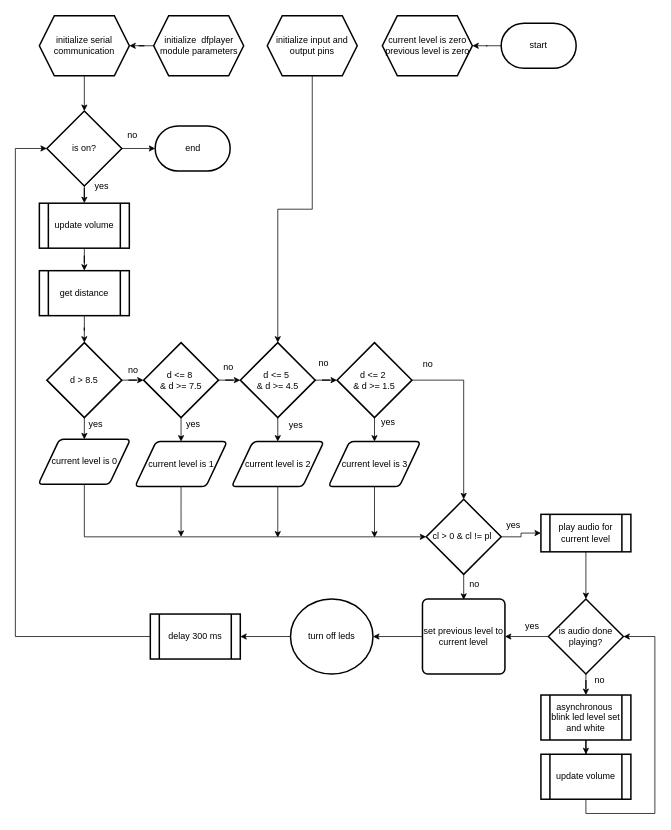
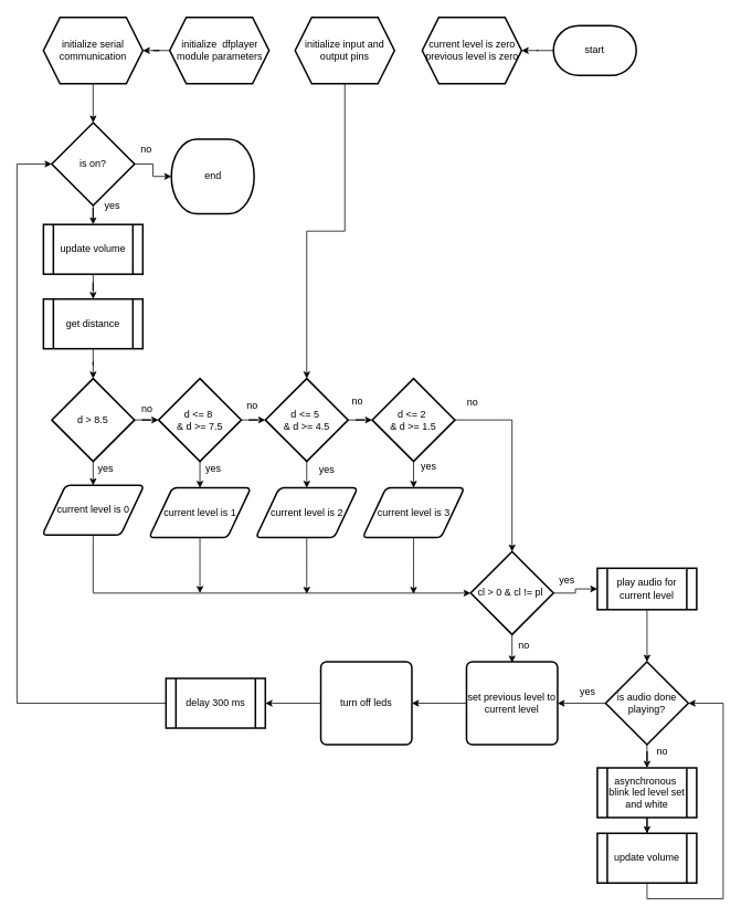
  <mxCell id="0" />
  <mxCell id="1" parent="0" />
  <mxCell id="2" value="" style="edgeStyle=orthogonalEdgeStyle;rounded=0;orthogonalLoop=1;jettySize=auto;html=1;entryX=1;entryY=0.5;entryDx=0;entryDy=0;" edge="1" parent="1" source="3" target="23"><mxGeometry relative="1" as="geometry" /></mxCell>
  <mxCell id="3" value="start" style="strokeWidth=2;html=1;shape=mxgraph.flowchart.terminator;whiteSpace=wrap;" vertex="1" parent="1"><mxGeometry x="668" y="30" width="100" height="60" as="geometry" /></mxCell>
  <mxCell id="4" style="edgeStyle=orthogonalEdgeStyle;rounded=0;orthogonalLoop=1;jettySize=auto;html=1;" edge="1" parent="1" source="5" target="19"><mxGeometry relative="1" as="geometry" /></mxCell>
  <mxCell id="5" value="initialize input and output pins" style="shape=hexagon;perimeter=hexagonPerimeter2;whiteSpace=wrap;html=1;fixedSize=1;strokeWidth=2;" vertex="1" parent="1"><mxGeometry x="356" y="20" width="120" height="80" as="geometry" /></mxCell>
  <mxCell id="6" value="" style="edgeStyle=orthogonalEdgeStyle;rounded=0;orthogonalLoop=1;jettySize=auto;html=1;" edge="1" parent="1" source="7" target="67"><mxGeometry relative="1" as="geometry" /></mxCell>
  <mxCell id="7" value="initialize&amp;nbsp; dfplayer module parameters" style="shape=hexagon;perimeter=hexagonPerimeter2;whiteSpace=wrap;html=1;fixedSize=1;strokeWidth=2;" vertex="1" parent="1"><mxGeometry x="204.5" y="20" width="120" height="80" as="geometry" /></mxCell>
  <mxCell id="8" value="" style="edgeStyle=orthogonalEdgeStyle;rounded=0;orthogonalLoop=1;jettySize=auto;html=1;" edge="1" parent="1" source="9" target="11"><mxGeometry relative="1" as="geometry" /></mxCell>
  <mxCell id="9" value="is on?" style="strokeWidth=2;html=1;shape=mxgraph.flowchart.decision;whiteSpace=wrap;" vertex="1" parent="1"><mxGeometry x="62" y="147" width="100" height="100" as="geometry" /></mxCell>
  <mxCell id="10" value="" style="edgeStyle=orthogonalEdgeStyle;rounded=0;orthogonalLoop=1;jettySize=auto;html=1;" edge="1" parent="1" source="11" target="13"><mxGeometry relative="1" as="geometry" /></mxCell>
  <mxCell id="11" value="update volume" style="shape=process;whiteSpace=wrap;html=1;backgroundOutline=1;strokeWidth=2;" vertex="1" parent="1"><mxGeometry x="52" y="270" width="120" height="60" as="geometry" /></mxCell>
  <mxCell id="12" style="edgeStyle=orthogonalEdgeStyle;rounded=0;orthogonalLoop=1;jettySize=auto;html=1;" edge="1" parent="1" source="13" target="15"><mxGeometry relative="1" as="geometry" /></mxCell>
  <mxCell id="13" value="get distance" style="shape=process;whiteSpace=wrap;html=1;backgroundOutline=1;strokeWidth=2;" vertex="1" parent="1"><mxGeometry x="52" y="360" width="120" height="60" as="geometry" /></mxCell>
  <mxCell id="14" style="edgeStyle=orthogonalEdgeStyle;rounded=0;orthogonalLoop=1;jettySize=auto;html=1;exitX=0.5;exitY=1;exitDx=0;exitDy=0;exitPerimeter=0;" edge="1" parent="1" source="15"><mxGeometry relative="1" as="geometry"><mxPoint x="112" y="585" as="targetPoint" /></mxGeometry></mxCell>
  <mxCell id="15" value="d &amp;gt; 8.5" style="strokeWidth=2;html=1;shape=mxgraph.flowchart.decision;whiteSpace=wrap;" vertex="1" parent="1"><mxGeometry x="62" y="456" width="100" height="100" as="geometry" /></mxCell>
  <mxCell id="16" style="edgeStyle=orthogonalEdgeStyle;rounded=0;orthogonalLoop=1;jettySize=auto;html=1;exitX=0.5;exitY=1;exitDx=0;exitDy=0;exitPerimeter=0;" edge="1" parent="1" source="17"><mxGeometry relative="1" as="geometry"><mxPoint x="241" y="588" as="targetPoint" /></mxGeometry></mxCell>
  <mxCell id="17" value="d &amp;lt;= 8&amp;nbsp;&lt;div&gt;&amp;amp; d &amp;gt;= 7.5&lt;/div&gt;" style="strokeWidth=2;html=1;shape=mxgraph.flowchart.decision;whiteSpace=wrap;" vertex="1" parent="1"><mxGeometry x="191" y="456" width="100" height="100" as="geometry" /></mxCell>
  <mxCell id="18" style="edgeStyle=orthogonalEdgeStyle;rounded=0;orthogonalLoop=1;jettySize=auto;html=1;entryX=0.5;entryY=0;entryDx=0;entryDy=0;" edge="1" parent="1" source="19"><mxGeometry relative="1" as="geometry"><mxPoint x="370" y="588" as="targetPoint" /></mxGeometry></mxCell>
  <mxCell id="19" value="d &amp;lt;= 5&amp;nbsp;&lt;div&gt;&amp;amp; d &amp;gt;= 4.5&lt;/div&gt;" style="strokeWidth=2;html=1;shape=mxgraph.flowchart.decision;whiteSpace=wrap;" vertex="1" parent="1"><mxGeometry x="320" y="456" width="100" height="100" as="geometry" /></mxCell>
  <mxCell id="20" style="edgeStyle=orthogonalEdgeStyle;rounded=0;orthogonalLoop=1;jettySize=auto;html=1;exitX=0.5;exitY=1;exitDx=0;exitDy=0;exitPerimeter=0;entryX=0.5;entryY=0;entryDx=0;entryDy=0;" edge="1" parent="1" source="22"><mxGeometry relative="1" as="geometry"><mxPoint x="499" y="588" as="targetPoint" /></mxGeometry></mxCell>
  <mxCell id="21" style="edgeStyle=orthogonalEdgeStyle;rounded=0;orthogonalLoop=1;jettySize=auto;html=1;entryX=0.5;entryY=0;entryDx=0;entryDy=0;entryPerimeter=0;" edge="1" parent="1" source="22" target="36"><mxGeometry relative="1" as="geometry"><mxPoint x="585" y="711" as="targetPoint" /></mxGeometry></mxCell>
  <mxCell id="22" value="d &amp;lt;= 2&amp;nbsp;&lt;div&gt;&amp;amp; d &amp;gt;= 1.5&lt;/div&gt;" style="strokeWidth=2;html=1;shape=mxgraph.flowchart.decision;whiteSpace=wrap;" vertex="1" parent="1"><mxGeometry x="449" y="456" width="100" height="100" as="geometry" /></mxCell>
  <mxCell id="23" value="current level is zero&lt;div&gt;previous level is zero&lt;/div&gt;" style="shape=hexagon;perimeter=hexagonPerimeter2;whiteSpace=wrap;html=1;fixedSize=1;strokeWidth=2;" vertex="1" parent="1"><mxGeometry x="509.5" y="20" width="120" height="80" as="geometry" /></mxCell>
  <mxCell id="24" style="edgeStyle=orthogonalEdgeStyle;rounded=0;orthogonalLoop=1;jettySize=auto;html=1;entryX=0;entryY=0.5;entryDx=0;entryDy=0;entryPerimeter=0;" edge="1" parent="1" source="15" target="17"><mxGeometry relative="1" as="geometry" /></mxCell>
  <mxCell id="25" style="edgeStyle=orthogonalEdgeStyle;rounded=0;orthogonalLoop=1;jettySize=auto;html=1;entryX=0;entryY=0.5;entryDx=0;entryDy=0;entryPerimeter=0;" edge="1" parent="1" source="17" target="19"><mxGeometry relative="1" as="geometry" /></mxCell>
  <mxCell id="26" style="edgeStyle=orthogonalEdgeStyle;rounded=0;orthogonalLoop=1;jettySize=auto;html=1;entryX=0;entryY=0.5;entryDx=0;entryDy=0;entryPerimeter=0;" edge="1" parent="1" source="19" target="22"><mxGeometry relative="1" as="geometry" /></mxCell>
  <mxCell id="27" style="edgeStyle=orthogonalEdgeStyle;rounded=0;orthogonalLoop=1;jettySize=auto;html=1;" edge="1" parent="1" source="56"><mxGeometry relative="1" as="geometry"><mxPoint x="241" y="715" as="targetPoint" /><mxPoint x="241" y="688" as="sourcePoint" /></mxGeometry></mxCell>
  <mxCell id="28" style="edgeStyle=orthogonalEdgeStyle;rounded=0;orthogonalLoop=1;jettySize=auto;html=1;exitX=0.5;exitY=1;exitDx=0;exitDy=0;" edge="1" parent="1" source="57"><mxGeometry relative="1" as="geometry"><mxPoint x="370" y="716" as="targetPoint" /><mxPoint x="370" y="688" as="sourcePoint" /></mxGeometry></mxCell>
  <mxCell id="29" style="edgeStyle=orthogonalEdgeStyle;rounded=0;orthogonalLoop=1;jettySize=auto;html=1;exitX=0.5;exitY=1;exitDx=0;exitDy=0;" edge="1" parent="1" source="58"><mxGeometry relative="1" as="geometry"><mxPoint x="499" y="716" as="targetPoint" /><mxPoint x="499" y="688" as="sourcePoint" /></mxGeometry></mxCell>
  <mxCell id="30" value="no" style="text;html=1;align=center;verticalAlign=middle;resizable=0;points=[];autosize=1;strokeColor=none;fillColor=none;" vertex="1" parent="1"><mxGeometry x="161.5" y="480" width="30" height="26" as="geometry" /></mxCell>
  <mxCell id="31" value="no" style="text;html=1;align=center;verticalAlign=middle;resizable=0;points=[];autosize=1;strokeColor=none;fillColor=none;" vertex="1" parent="1"><mxGeometry x="288.5" y="476" width="30" height="26" as="geometry" /></mxCell>
  <mxCell id="32" value="no" style="text;html=1;align=center;verticalAlign=middle;resizable=0;points=[];autosize=1;strokeColor=none;fillColor=none;" vertex="1" parent="1"><mxGeometry x="415.5" y="470" width="30" height="26" as="geometry" /></mxCell>
  <mxCell id="33" value="yes" style="text;html=1;align=center;verticalAlign=middle;resizable=0;points=[];autosize=1;strokeColor=none;fillColor=none;" vertex="1" parent="1"><mxGeometry x="500" y="550" width="34" height="26" as="geometry" /></mxCell>
  <mxCell id="34" style="edgeStyle=orthogonalEdgeStyle;rounded=0;orthogonalLoop=1;jettySize=auto;html=1;" edge="1" parent="1" source="36" target="42"><mxGeometry relative="1" as="geometry" /></mxCell>
  <mxCell id="35" style="edgeStyle=orthogonalEdgeStyle;rounded=0;orthogonalLoop=1;jettySize=auto;html=1;" edge="1" parent="1" source="36"><mxGeometry relative="1" as="geometry"><mxPoint x="618" y="799" as="targetPoint" /></mxGeometry></mxCell>
  <mxCell id="36" value="cl &amp;gt; 0 &amp;amp; cl != pl&amp;nbsp;" style="strokeWidth=2;html=1;shape=mxgraph.flowchart.decision;whiteSpace=wrap;" vertex="1" parent="1"><mxGeometry x="568" y="665" width="100" height="100" as="geometry" /></mxCell>
  <mxCell id="37" value="no" style="text;html=1;align=center;verticalAlign=middle;resizable=0;points=[];autosize=1;strokeColor=none;fillColor=none;" vertex="1" parent="1"><mxGeometry x="554.5" y="472" width="30" height="26" as="geometry" /></mxCell>
  <mxCell id="38" value="yes" style="text;html=1;align=center;verticalAlign=middle;resizable=0;points=[];autosize=1;strokeColor=none;fillColor=none;" vertex="1" parent="1"><mxGeometry x="109.5" y="552" width="34" height="26" as="geometry" /></mxCell>
  <mxCell id="39" value="yes" style="text;html=1;align=center;verticalAlign=middle;resizable=0;points=[];autosize=1;strokeColor=none;fillColor=none;" vertex="1" parent="1"><mxGeometry x="239.5" y="552" width="34" height="26" as="geometry" /></mxCell>
  <mxCell id="40" value="yes" style="text;html=1;align=center;verticalAlign=middle;resizable=0;points=[];autosize=1;strokeColor=none;fillColor=none;" vertex="1" parent="1"><mxGeometry x="376.5" y="553" width="34" height="26" as="geometry" /></mxCell>
  <mxCell id="41" style="edgeStyle=orthogonalEdgeStyle;rounded=0;orthogonalLoop=1;jettySize=auto;html=1;entryX=0;entryY=0.5;entryDx=0;entryDy=0;entryPerimeter=0;exitX=0.5;exitY=1;exitDx=0;exitDy=0;" edge="1" parent="1" source="55" target="36"><mxGeometry relative="1" as="geometry"><mxPoint x="112" y="685" as="sourcePoint" /><Array as="points"><mxPoint x="112" y="715" /></Array></mxGeometry></mxCell>
  <mxCell id="42" value="play audio for current level" style="shape=process;whiteSpace=wrap;html=1;backgroundOutline=1;strokeWidth=2;" vertex="1" parent="1"><mxGeometry x="721" y="685" width="120" height="50" as="geometry" /></mxCell>
  <mxCell id="43" style="edgeStyle=orthogonalEdgeStyle;rounded=0;orthogonalLoop=1;jettySize=auto;html=1;exitX=0.5;exitY=1;exitDx=0;exitDy=0;exitPerimeter=0;" edge="1" parent="1" source="45" target="48"><mxGeometry relative="1" as="geometry" /></mxCell>
  <mxCell id="44" style="edgeStyle=orthogonalEdgeStyle;rounded=0;orthogonalLoop=1;jettySize=auto;html=1;entryX=1;entryY=0.5;entryDx=0;entryDy=0;" edge="1" parent="1" source="45" target="54"><mxGeometry relative="1" as="geometry" /></mxCell>
  <mxCell id="45" value="is audio done playing?" style="strokeWidth=2;html=1;shape=mxgraph.flowchart.decision;whiteSpace=wrap;" vertex="1" parent="1"><mxGeometry x="731" y="798" width="100" height="100" as="geometry" /></mxCell>
  <mxCell id="46" style="edgeStyle=orthogonalEdgeStyle;rounded=0;orthogonalLoop=1;jettySize=auto;html=1;entryX=0.5;entryY=0;entryDx=0;entryDy=0;entryPerimeter=0;" edge="1" parent="1" source="42" target="45"><mxGeometry relative="1" as="geometry" /></mxCell>
  <mxCell id="47" style="edgeStyle=orthogonalEdgeStyle;rounded=0;orthogonalLoop=1;jettySize=auto;html=1;" edge="1" parent="1" source="48" target="51"><mxGeometry relative="1" as="geometry" /></mxCell>
  <mxCell id="48" value="asynchronous&amp;nbsp;&lt;div&gt;blink led level set and white&lt;/div&gt;" style="shape=process;whiteSpace=wrap;html=1;backgroundOutline=1;strokeWidth=2;" vertex="1" parent="1"><mxGeometry x="721" y="926" width="120" height="60" as="geometry" /></mxCell>
  <mxCell id="49" style="edgeStyle=orthogonalEdgeStyle;rounded=0;orthogonalLoop=1;jettySize=auto;html=1;entryX=1;entryY=0.5;entryDx=0;entryDy=0;entryPerimeter=0;exitX=0.5;exitY=1;exitDx=0;exitDy=0;" edge="1" parent="1" source="51" target="45"><mxGeometry relative="1" as="geometry"><Array as="points"><mxPoint x="781" y="1084" /><mxPoint x="873" y="1084" /><mxPoint x="873" y="848" /></Array></mxGeometry></mxCell>
  <mxCell id="50" value="no" style="text;html=1;align=center;verticalAlign=middle;resizable=0;points=[];autosize=1;strokeColor=none;fillColor=none;" vertex="1" parent="1"><mxGeometry x="784" y="894" width="30" height="26" as="geometry" /></mxCell>
  <mxCell id="51" value="update volume" style="shape=process;whiteSpace=wrap;html=1;backgroundOutline=1;strokeWidth=2;" vertex="1" parent="1"><mxGeometry x="721" y="1005" width="120" height="60" as="geometry" /></mxCell>
  <mxCell id="52" value="yes" style="text;html=1;align=center;verticalAlign=middle;resizable=0;points=[];autosize=1;strokeColor=none;fillColor=none;" vertex="1" parent="1"><mxGeometry x="666.5" y="687" width="34" height="26" as="geometry" /></mxCell>
  <mxCell id="53" style="edgeStyle=orthogonalEdgeStyle;rounded=0;orthogonalLoop=1;jettySize=auto;html=1;entryX=1;entryY=0.5;entryDx=0;entryDy=0;" edge="1" parent="1" source="54" target="70"><mxGeometry relative="1" as="geometry" /></mxCell>
  <mxCell id="54" value="set previous level to current level" style="rounded=1;whiteSpace=wrap;html=1;absoluteArcSize=1;arcSize=14;strokeWidth=2;" vertex="1" parent="1"><mxGeometry x="563" y="798" width="110" height="100" as="geometry" /></mxCell>
  <mxCell id="55" value="current level is 0" style="shape=parallelogram;html=1;strokeWidth=2;perimeter=parallelogramPerimeter;whiteSpace=wrap;rounded=1;arcSize=12;size=0.23;" vertex="1" parent="1"><mxGeometry x="50.5" y="585" width="123" height="60" as="geometry" /></mxCell>
  <mxCell id="56" value="current level is 1" style="shape=parallelogram;html=1;strokeWidth=2;perimeter=parallelogramPerimeter;whiteSpace=wrap;rounded=1;arcSize=12;size=0.23;" vertex="1" parent="1"><mxGeometry x="179.5" y="588" width="123" height="60" as="geometry" /></mxCell>
  <mxCell id="57" value="current level is 2" style="shape=parallelogram;html=1;strokeWidth=2;perimeter=parallelogramPerimeter;whiteSpace=wrap;rounded=1;arcSize=12;size=0.23;" vertex="1" parent="1"><mxGeometry x="308.5" y="588" width="123" height="60" as="geometry" /></mxCell>
  <mxCell id="58" value="current level is 3" style="shape=parallelogram;html=1;strokeWidth=2;perimeter=parallelogramPerimeter;whiteSpace=wrap;rounded=1;arcSize=12;size=0.23;" vertex="1" parent="1"><mxGeometry x="437.5" y="588" width="123" height="60" as="geometry" /></mxCell>
  <mxCell id="59" value="yes" style="text;html=1;align=center;verticalAlign=middle;resizable=0;points=[];autosize=1;strokeColor=none;fillColor=none;" vertex="1" parent="1"><mxGeometry x="692" y="822" width="34" height="26" as="geometry" /></mxCell>
  <mxCell id="60" value="no" style="text;html=1;align=center;verticalAlign=middle;resizable=0;points=[];autosize=1;strokeColor=none;fillColor=none;" vertex="1" parent="1"><mxGeometry x="617" y="765" width="30" height="26" as="geometry" /></mxCell>
  <mxCell id="61" value="delay 300 ms" style="shape=process;whiteSpace=wrap;html=1;backgroundOutline=1;strokeWidth=2;" vertex="1" parent="1"><mxGeometry x="200" y="818" width="120" height="60" as="geometry" /></mxCell>
  <mxCell id="62" style="edgeStyle=orthogonalEdgeStyle;rounded=0;orthogonalLoop=1;jettySize=auto;html=1;entryX=0;entryY=0.5;entryDx=0;entryDy=0;entryPerimeter=0;" edge="1" parent="1" source="61" target="9"><mxGeometry relative="1" as="geometry"><Array as="points"><mxPoint x="20" y="848" /><mxPoint x="20" y="197" /></Array></mxGeometry></mxCell>
- <mxCell id="63" value="end" style="strokeWidth=2;html=1;shape=mxgraph.flowchart.terminator;whiteSpace=wrap;" vertex="1" parent="1"><mxGeometry x="206.5" y="167" width="100" height="60" as="geometry" /></mxCell>
+ <mxCell id="63" value="end" style="strokeWidth=2;html=1;shape=mxgraph.flowchart.terminator;whiteSpace=wrap;" vertex="1" parent="1"><mxGeometry x="206.5" y="167" width="100" height="90" as="geometry" /></mxCell>
  <mxCell id="64" style="edgeStyle=orthogonalEdgeStyle;rounded=0;orthogonalLoop=1;jettySize=auto;html=1;entryX=0;entryY=0.5;entryDx=0;entryDy=0;entryPerimeter=0;" edge="1" parent="1" source="9" target="63"><mxGeometry relative="1" as="geometry" /></mxCell>
  <mxCell id="65" value="yes" style="text;html=1;align=center;verticalAlign=middle;resizable=0;points=[];autosize=1;strokeColor=none;fillColor=none;" vertex="1" parent="1"><mxGeometry x="117.5" y="235" width="34" height="26" as="geometry" /></mxCell>
  <mxCell id="66" value="no" style="text;html=1;align=center;verticalAlign=middle;resizable=0;points=[];autosize=1;strokeColor=none;fillColor=none;" vertex="1" parent="1"><mxGeometry x="161" y="167" width="30" height="26" as="geometry" /></mxCell>
  <mxCell id="67" value="initialize serial communication" style="shape=hexagon;perimeter=hexagonPerimeter2;whiteSpace=wrap;html=1;fixedSize=1;strokeWidth=2;" vertex="1" parent="1"><mxGeometry x="52" y="20" width="120" height="80" as="geometry" /></mxCell>
  <mxCell id="68" style="edgeStyle=orthogonalEdgeStyle;rounded=0;orthogonalLoop=1;jettySize=auto;html=1;exitX=0.5;exitY=1;exitDx=0;exitDy=0;entryX=0.5;entryY=0;entryDx=0;entryDy=0;entryPerimeter=0;" edge="1" parent="1" source="67" target="9"><mxGeometry relative="1" as="geometry" /></mxCell>
  <mxCell id="69" style="edgeStyle=orthogonalEdgeStyle;rounded=0;orthogonalLoop=1;jettySize=auto;html=1;entryX=1;entryY=0.5;entryDx=0;entryDy=0;" edge="1" parent="1" source="70" target="61"><mxGeometry relative="1" as="geometry" /></mxCell>
- <mxCell id="70" value="turn off leds" style="ellipse;whiteSpace=wrap;html=1;absoluteArcSize=1;arcSize=14;strokeWidth=2;" vertex="1" parent="1"><mxGeometry x="387" y="798" width="110" height="100" as="geometry" /></mxCell>
+ <mxCell id="70" value="turn off leds" style="rounded=1;whiteSpace=wrap;html=1;absoluteArcSize=1;arcSize=14;strokeWidth=2;" vertex="1" parent="1"><mxGeometry x="387" y="798" width="110" height="100" as="geometry" /></mxCell>
